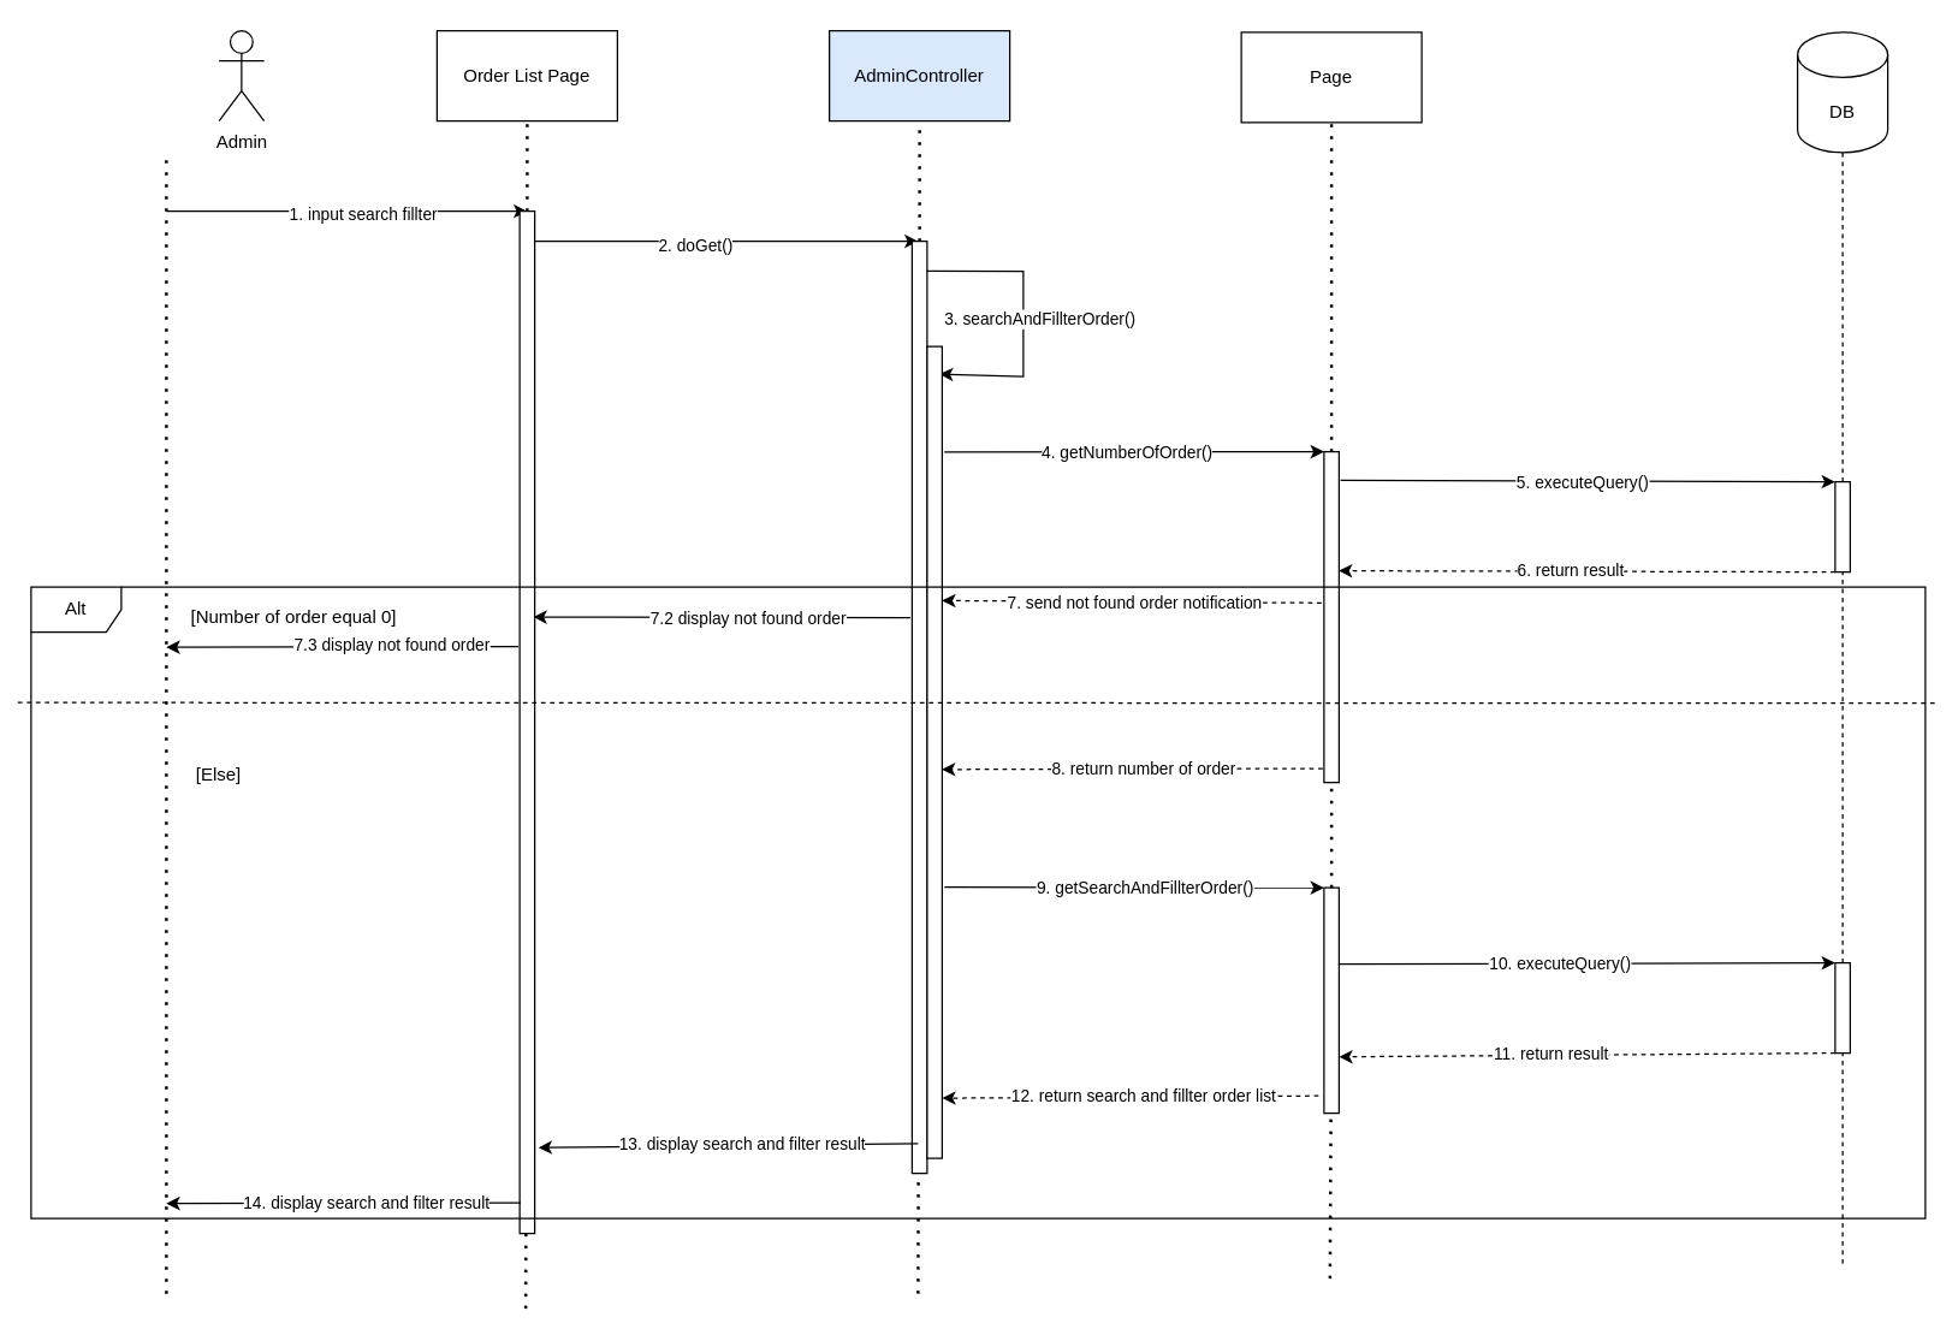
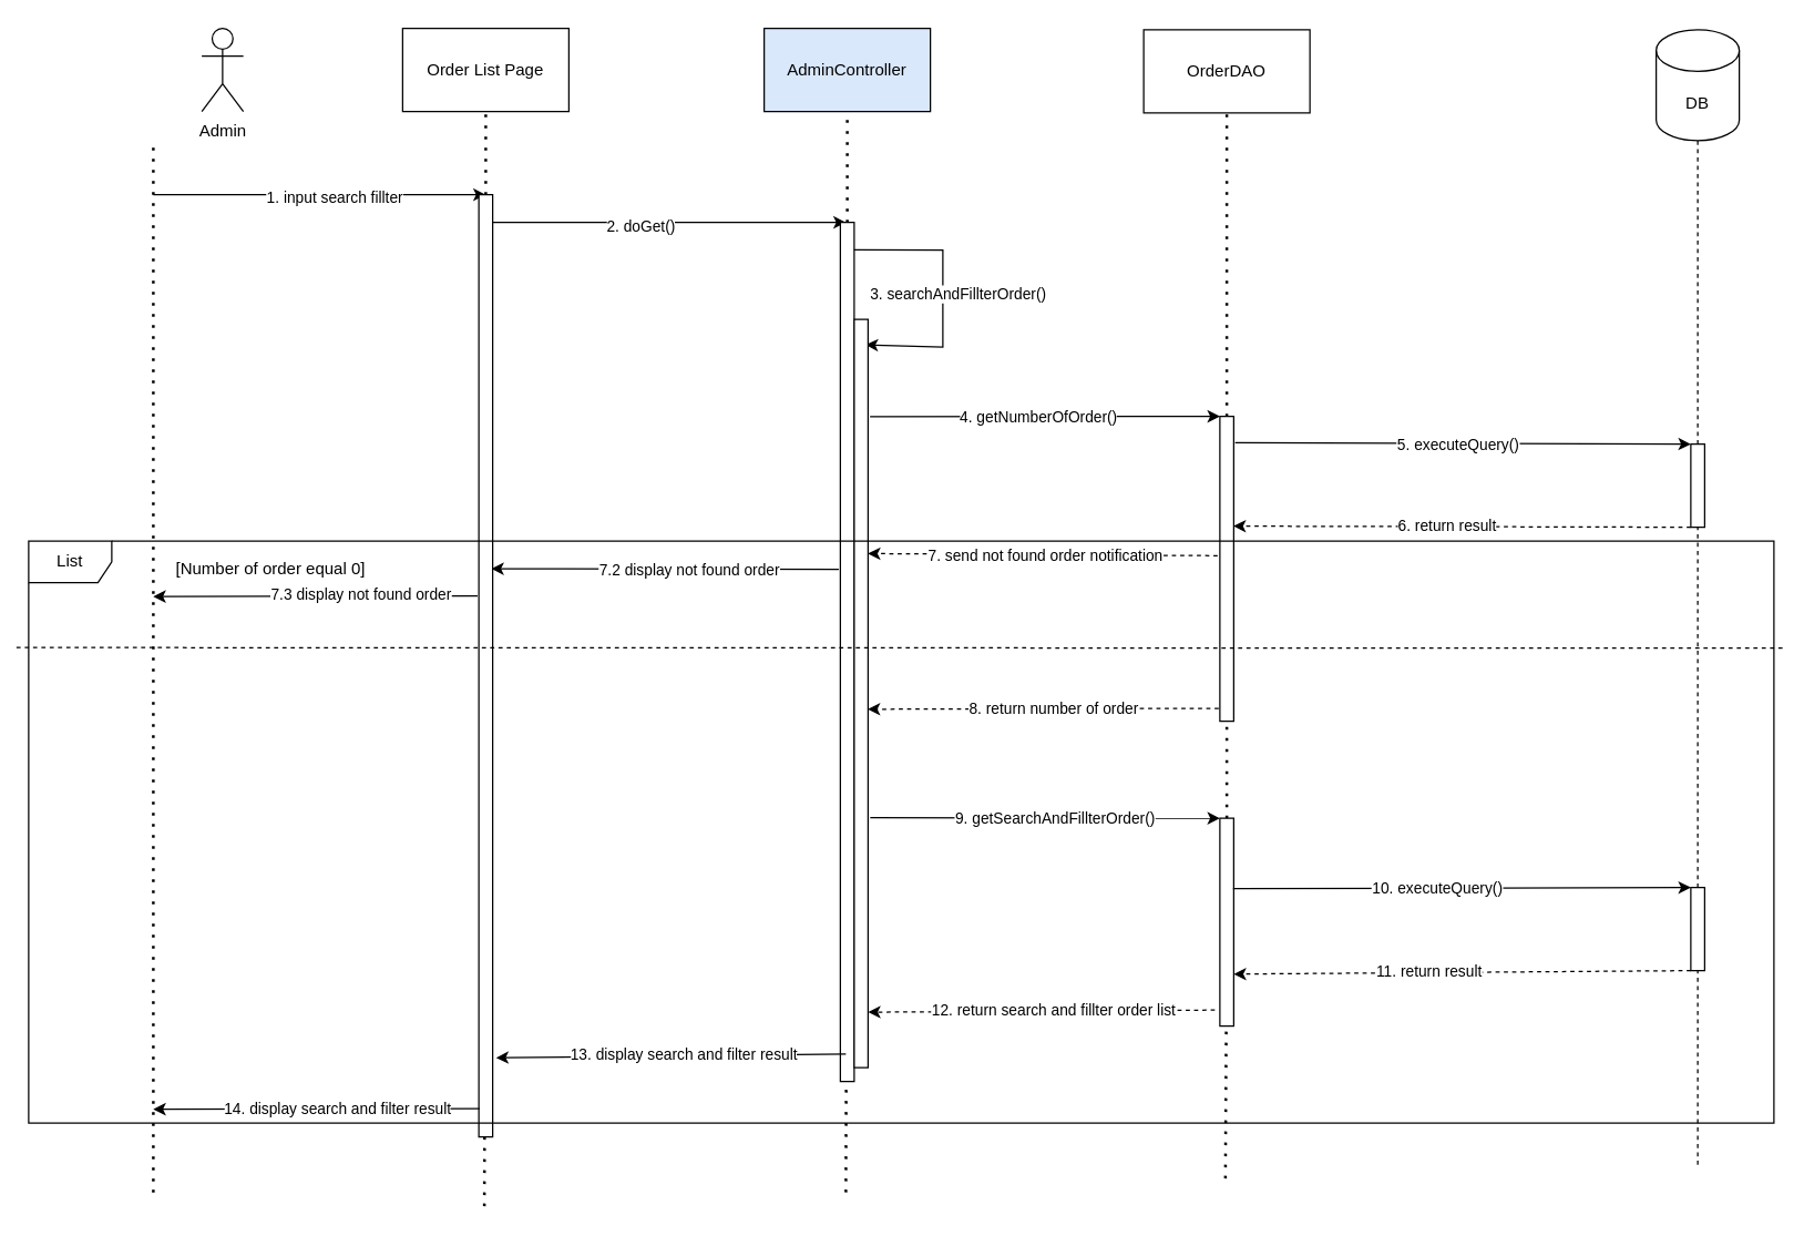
  <mxCell id="0" />
  <mxCell id="1" parent="0" />
  <mxCell id="2" value="Admin" style="shape=umlActor;verticalLabelPosition=bottom;verticalAlign=top;html=1;outlineConnect=0;" vertex="1" parent="1"><mxGeometry x="145" y="20" width="30" height="60" as="geometry" /></mxCell>
  <mxCell id="3" value="" style="endArrow=none;dashed=1;html=1;dashPattern=1 3;strokeWidth=2;rounded=0;" edge="1" parent="1"><mxGeometry width="50" height="50" relative="1" as="geometry"><mxPoint x="110" y="860" as="sourcePoint" /><mxPoint x="110" y="100" as="targetPoint" /></mxGeometry></mxCell>
  <mxCell id="4" value="Order List Page" style="rounded=0;whiteSpace=wrap;html=1;" vertex="1" parent="1"><mxGeometry x="290" y="20" width="120" height="60" as="geometry" /></mxCell>
  <mxCell id="5" value="" style="endArrow=none;dashed=1;html=1;dashPattern=1 3;strokeWidth=2;rounded=0;" edge="1" parent="1" source="36"><mxGeometry width="50" height="50" relative="1" as="geometry"><mxPoint x="349" y="1190" as="sourcePoint" /><mxPoint x="350" y="80" as="targetPoint" /></mxGeometry></mxCell>
  <mxCell id="6" value="AdminController" style="rounded=0;whiteSpace=wrap;html=1;fillColor=#dae8fc;" vertex="1" parent="1"><mxGeometry x="551" y="20" width="120" height="60" as="geometry" /></mxCell>
  <mxCell id="7" value="" style="endArrow=none;dashed=1;html=1;dashPattern=1 3;strokeWidth=2;rounded=0;" edge="1" parent="1" source="15"><mxGeometry width="50" height="50" relative="1" as="geometry"><mxPoint x="610" y="1190" as="sourcePoint" /><mxPoint x="611" y="80" as="targetPoint" /></mxGeometry></mxCell>
- <mxCell id="8" value="Page" style="rounded=0;whiteSpace=wrap;html=1;" vertex="1" parent="1"><mxGeometry x="825" y="21" width="120" height="60" as="geometry" /></mxCell>
+ <mxCell id="8" value="OrderDAO" style="rounded=0;whiteSpace=wrap;html=1;" vertex="1" parent="1"><mxGeometry x="825" y="21" width="120" height="60" as="geometry" /></mxCell>
  <mxCell id="9" value="" style="endArrow=none;dashed=1;html=1;dashPattern=1 3;strokeWidth=2;rounded=0;" edge="1" parent="1" source="22"><mxGeometry width="50" height="50" relative="1" as="geometry"><mxPoint x="884" y="1191" as="sourcePoint" /><mxPoint x="885" y="81" as="targetPoint" /></mxGeometry></mxCell>
  <mxCell id="10" value="" style="endArrow=classic;html=1;rounded=0;" edge="1" parent="1"><mxGeometry width="50" height="50" relative="1" as="geometry"><mxPoint x="110" y="140" as="sourcePoint" /><mxPoint x="350" y="140" as="targetPoint" /></mxGeometry></mxCell>
  <mxCell id="11" value="1. input search fillter" style="edgeLabel;html=1;align=center;verticalAlign=middle;resizable=0;points=[];" vertex="1" connectable="0" parent="10"><mxGeometry x="0.286" y="-1" relative="1" as="geometry"><mxPoint x="-24" as="offset" /></mxGeometry></mxCell>
  <mxCell id="12" value="" style="endArrow=classic;html=1;rounded=0;" edge="1" parent="1"><mxGeometry width="50" height="50" relative="1" as="geometry"><mxPoint x="350" y="160" as="sourcePoint" /><mxPoint x="610" y="160" as="targetPoint" /></mxGeometry></mxCell>
  <mxCell id="13" value="2. doGet()" style="edgeLabel;html=1;align=center;verticalAlign=middle;resizable=0;points=[];" vertex="1" connectable="0" parent="12"><mxGeometry x="-0.145" y="-2" relative="1" as="geometry"><mxPoint as="offset" /></mxGeometry></mxCell>
  <mxCell id="14" value="" style="endArrow=none;dashed=1;html=1;dashPattern=1 3;strokeWidth=2;rounded=0;" edge="1" parent="1" target="15"><mxGeometry width="50" height="50" relative="1" as="geometry"><mxPoint x="610" y="860" as="sourcePoint" /><mxPoint x="611" y="80" as="targetPoint" /></mxGeometry></mxCell>
  <mxCell id="15" value="" style="rounded=0;whiteSpace=wrap;html=1;" vertex="1" parent="1"><mxGeometry x="606" y="160" width="10" height="620" as="geometry" /></mxCell>
  <mxCell id="16" value="" style="endArrow=classic;html=1;rounded=0;exitX=0.992;exitY=0.032;exitDx=0;exitDy=0;exitPerimeter=0;entryX=0.823;entryY=0.034;entryDx=0;entryDy=0;entryPerimeter=0;" edge="1" parent="1" source="15" target="18"><mxGeometry width="50" height="50" relative="1" as="geometry"><mxPoint x="630" y="180" as="sourcePoint" /><mxPoint x="640" y="250" as="targetPoint" /><Array as="points"><mxPoint x="680" y="180" /><mxPoint x="680" y="250" /></Array></mxGeometry></mxCell>
  <mxCell id="17" value="3. searchAndFillterOrder()" style="edgeLabel;html=1;align=center;verticalAlign=middle;resizable=0;points=[];" vertex="1" connectable="0" parent="16"><mxGeometry x="0.008" y="-3" relative="1" as="geometry"><mxPoint x="13" as="offset" /></mxGeometry></mxCell>
  <mxCell id="18" value="" style="rounded=0;whiteSpace=wrap;html=1;" vertex="1" parent="1"><mxGeometry x="616" y="230" width="10" height="540" as="geometry" /></mxCell>
  <mxCell id="19" value="" style="endArrow=classic;html=1;rounded=0;entryX=0;entryY=0;entryDx=0;entryDy=0;exitX=1.141;exitY=0.13;exitDx=0;exitDy=0;exitPerimeter=0;" edge="1" parent="1" source="18" target="22"><mxGeometry width="50" height="50" relative="1" as="geometry"><mxPoint x="630" y="300" as="sourcePoint" /><mxPoint x="870" y="300" as="targetPoint" /></mxGeometry></mxCell>
  <mxCell id="20" value="4. getNumberOfOrder()" style="edgeLabel;html=1;align=center;verticalAlign=middle;resizable=0;points=[];" vertex="1" connectable="0" parent="19"><mxGeometry x="-0.043" y="3" relative="1" as="geometry"><mxPoint y="3" as="offset" /></mxGeometry></mxCell>
  <mxCell id="21" value="" style="endArrow=none;dashed=1;html=1;dashPattern=1 3;strokeWidth=2;rounded=0;" edge="1" parent="1" source="44" target="22"><mxGeometry width="50" height="50" relative="1" as="geometry"><mxPoint x="884" y="1191" as="sourcePoint" /><mxPoint x="885" y="81" as="targetPoint" /></mxGeometry></mxCell>
  <mxCell id="22" value="" style="rounded=0;whiteSpace=wrap;html=1;" vertex="1" parent="1"><mxGeometry x="880" y="300" width="10" height="220" as="geometry" /></mxCell>
  <mxCell id="23" value="" style="endArrow=classic;html=1;rounded=0;exitX=1.102;exitY=0.086;exitDx=0;exitDy=0;exitPerimeter=0;entryX=0;entryY=0;entryDx=0;entryDy=0;" edge="1" parent="1" source="22" target="28"><mxGeometry width="50" height="50" relative="1" as="geometry"><mxPoint x="900" y="320" as="sourcePoint" /><mxPoint x="1210" y="320" as="targetPoint" /></mxGeometry></mxCell>
  <mxCell id="24" value="5. executeQuery()" style="edgeLabel;html=1;align=center;verticalAlign=middle;resizable=0;points=[];" vertex="1" connectable="0" parent="23"><mxGeometry x="-0.188" relative="1" as="geometry"><mxPoint x="26" y="1" as="offset" /></mxGeometry></mxCell>
  <mxCell id="25" value="" style="endArrow=none;dashed=1;html=1;rounded=0;entryX=0.5;entryY=1;entryDx=0;entryDy=0;" edge="1" parent="1" source="28"><mxGeometry width="50" height="50" relative="1" as="geometry"><mxPoint x="1225" y="1160" as="sourcePoint" /><mxPoint x="1225" y="100" as="targetPoint" /></mxGeometry></mxCell>
  <mxCell id="26" value="DB" style="shape=cylinder3;whiteSpace=wrap;html=1;boundedLbl=1;backgroundOutline=1;size=15;" vertex="1" parent="1"><mxGeometry x="1195" y="21" width="60" height="80" as="geometry" /></mxCell>
  <mxCell id="27" value="" style="endArrow=none;dashed=1;html=1;rounded=0;entryX=0.5;entryY=1;entryDx=0;entryDy=0;" edge="1" parent="1" source="48" target="28"><mxGeometry width="50" height="50" relative="1" as="geometry"><mxPoint x="1225" y="1160" as="sourcePoint" /><mxPoint x="1225" y="100" as="targetPoint" /></mxGeometry></mxCell>
  <mxCell id="28" value="" style="rounded=0;whiteSpace=wrap;html=1;" vertex="1" parent="1"><mxGeometry x="1220" y="320" width="10" height="60" as="geometry" /></mxCell>
  <mxCell id="29" value="" style="endArrow=classic;html=1;rounded=0;dashed=1;exitX=0;exitY=1;exitDx=0;exitDy=0;entryX=0.975;entryY=0.36;entryDx=0;entryDy=0;entryPerimeter=0;" edge="1" parent="1" source="28" target="22"><mxGeometry width="50" height="50" relative="1" as="geometry"><mxPoint x="1180" y="380" as="sourcePoint" /><mxPoint x="900" y="380" as="targetPoint" /></mxGeometry></mxCell>
  <mxCell id="30" value="6. return result" style="edgeLabel;html=1;align=center;verticalAlign=middle;resizable=0;points=[];" vertex="1" connectable="0" parent="29"><mxGeometry x="0.07" y="-1" relative="1" as="geometry"><mxPoint as="offset" /></mxGeometry></mxCell>
  <mxCell id="31" value="" style="endArrow=classic;html=1;rounded=0;dashed=1;entryX=0.991;entryY=0.313;entryDx=0;entryDy=0;entryPerimeter=0;exitX=-0.164;exitY=0.457;exitDx=0;exitDy=0;exitPerimeter=0;" edge="1" parent="1" source="22" target="18"><mxGeometry width="50" height="50" relative="1" as="geometry"><mxPoint x="870" y="400" as="sourcePoint" /><mxPoint x="630" y="400" as="targetPoint" /></mxGeometry></mxCell>
  <mxCell id="32" value="7. send not found order notification" style="edgeLabel;html=1;align=center;verticalAlign=middle;resizable=0;points=[];" vertex="1" connectable="0" parent="31"><mxGeometry x="0.186" y="1" relative="1" as="geometry"><mxPoint x="25" as="offset" /></mxGeometry></mxCell>
  <mxCell id="33" value="" style="endArrow=classic;html=1;rounded=0;entryX=0.903;entryY=0.397;entryDx=0;entryDy=0;entryPerimeter=0;exitX=-0.115;exitY=0.404;exitDx=0;exitDy=0;exitPerimeter=0;" edge="1" parent="1" source="15" target="36"><mxGeometry width="50" height="50" relative="1" as="geometry"><mxPoint x="590" y="420" as="sourcePoint" /><mxPoint x="360" y="410" as="targetPoint" /></mxGeometry></mxCell>
  <mxCell id="34" value="7.2 display not found order" style="edgeLabel;html=1;align=center;verticalAlign=middle;resizable=0;points=[];" vertex="1" connectable="0" parent="33"><mxGeometry x="-0.273" y="-1" relative="1" as="geometry"><mxPoint x="-17" y="1" as="offset" /></mxGeometry></mxCell>
  <mxCell id="35" value="" style="endArrow=none;dashed=1;html=1;dashPattern=1 3;strokeWidth=2;rounded=0;" edge="1" parent="1" target="36"><mxGeometry width="50" height="50" relative="1" as="geometry"><mxPoint x="349" y="870" as="sourcePoint" /><mxPoint x="350" y="80" as="targetPoint" /></mxGeometry></mxCell>
  <mxCell id="36" value="" style="rounded=0;whiteSpace=wrap;html=1;" vertex="1" parent="1"><mxGeometry x="345" y="140" width="10" height="680" as="geometry" /></mxCell>
  <mxCell id="37" value="" style="endArrow=classic;html=1;rounded=0;exitX=-0.093;exitY=0.426;exitDx=0;exitDy=0;exitPerimeter=0;" edge="1" parent="1" source="36"><mxGeometry width="50" height="50" relative="1" as="geometry"><mxPoint x="330" y="430" as="sourcePoint" /><mxPoint x="110" y="430" as="targetPoint" /></mxGeometry></mxCell>
  <mxCell id="38" value="7.3 display not found order" style="edgeLabel;html=1;align=center;verticalAlign=middle;resizable=0;points=[];" vertex="1" connectable="0" parent="37"><mxGeometry x="-0.273" y="-1" relative="1" as="geometry"><mxPoint as="offset" /></mxGeometry></mxCell>
  <mxCell id="39" value="" style="endArrow=classic;html=1;rounded=0;dashed=1;exitX=-0.082;exitY=0.958;exitDx=0;exitDy=0;exitPerimeter=0;entryX=0.973;entryY=0.521;entryDx=0;entryDy=0;entryPerimeter=0;" edge="1" parent="1" source="22" target="18"><mxGeometry width="50" height="50" relative="1" as="geometry"><mxPoint x="870" y="510" as="sourcePoint" /><mxPoint x="640" y="510" as="targetPoint" /></mxGeometry></mxCell>
  <mxCell id="40" value="8. return number of order" style="edgeLabel;html=1;align=center;verticalAlign=middle;resizable=0;points=[];" vertex="1" connectable="0" parent="39"><mxGeometry x="-0.309" y="-2" relative="1" as="geometry"><mxPoint x="-32" y="2" as="offset" /></mxGeometry></mxCell>
  <mxCell id="41" value="" style="endArrow=classic;html=1;rounded=0;exitX=1.155;exitY=0.666;exitDx=0;exitDy=0;exitPerimeter=0;entryX=0;entryY=0;entryDx=0;entryDy=0;" edge="1" parent="1" source="18" target="44"><mxGeometry width="50" height="50" relative="1" as="geometry"><mxPoint x="630" y="590" as="sourcePoint" /><mxPoint x="870" y="590" as="targetPoint" /></mxGeometry></mxCell>
  <mxCell id="42" value="9. getSearchAndFillterOrder()" style="edgeLabel;html=1;align=center;verticalAlign=middle;resizable=0;points=[];" vertex="1" connectable="0" parent="41"><mxGeometry x="0.256" y="-1" relative="1" as="geometry"><mxPoint x="-26" y="-1" as="offset" /></mxGeometry></mxCell>
  <mxCell id="43" value="" style="endArrow=none;dashed=1;html=1;dashPattern=1 3;strokeWidth=2;rounded=0;" edge="1" parent="1" target="44"><mxGeometry width="50" height="50" relative="1" as="geometry"><mxPoint x="884" y="850" as="sourcePoint" /><mxPoint x="885" y="520" as="targetPoint" /></mxGeometry></mxCell>
  <mxCell id="44" value="" style="rounded=0;whiteSpace=wrap;html=1;" vertex="1" parent="1"><mxGeometry x="880" y="590" width="10" height="150" as="geometry" /></mxCell>
  <mxCell id="45" value="" style="endArrow=classic;html=1;rounded=0;exitX=0.953;exitY=0.339;exitDx=0;exitDy=0;exitPerimeter=0;entryX=0;entryY=0;entryDx=0;entryDy=0;" edge="1" parent="1" source="44" target="48"><mxGeometry width="50" height="50" relative="1" as="geometry"><mxPoint x="900" y="640" as="sourcePoint" /><mxPoint x="1190" y="640" as="targetPoint" /></mxGeometry></mxCell>
  <mxCell id="46" value="10. executeQuery()" style="edgeLabel;html=1;align=center;verticalAlign=middle;resizable=0;points=[];" vertex="1" connectable="0" parent="45"><mxGeometry x="-0.108" relative="1" as="geometry"><mxPoint as="offset" /></mxGeometry></mxCell>
  <mxCell id="47" value="" style="endArrow=none;dashed=1;html=1;rounded=0;entryX=0.5;entryY=1;entryDx=0;entryDy=0;" edge="1" parent="1" target="48"><mxGeometry width="50" height="50" relative="1" as="geometry"><mxPoint x="1225" y="840" as="sourcePoint" /><mxPoint x="1225" y="380" as="targetPoint" /></mxGeometry></mxCell>
  <mxCell id="48" value="" style="rounded=0;whiteSpace=wrap;html=1;" vertex="1" parent="1"><mxGeometry x="1220" y="640" width="10" height="60" as="geometry" /></mxCell>
  <mxCell id="49" value="" style="endArrow=classic;html=1;rounded=0;dashed=1;entryX=1;entryY=0.75;entryDx=0;entryDy=0;exitX=0;exitY=1;exitDx=0;exitDy=0;" edge="1" parent="1" source="48" target="44"><mxGeometry width="50" height="50" relative="1" as="geometry"><mxPoint x="1190" y="700" as="sourcePoint" /><mxPoint x="900" y="700" as="targetPoint" /></mxGeometry></mxCell>
  <mxCell id="50" value="11. return result" style="edgeLabel;html=1;align=center;verticalAlign=middle;resizable=0;points=[];" vertex="1" connectable="0" parent="49"><mxGeometry x="-0.044" y="1" relative="1" as="geometry"><mxPoint x="-32" y="-2" as="offset" /></mxGeometry></mxCell>
  <mxCell id="51" value="" style="endArrow=classic;html=1;rounded=0;dashed=1;exitX=-0.364;exitY=0.923;exitDx=0;exitDy=0;exitPerimeter=0;" edge="1" parent="1" source="44"><mxGeometry width="50" height="50" relative="1" as="geometry"><mxPoint x="863.48" y="729.05" as="sourcePoint" /><mxPoint x="626" y="730" as="targetPoint" /></mxGeometry></mxCell>
  <mxCell id="52" value="12. return search and fillter order list" style="edgeLabel;html=1;align=center;verticalAlign=middle;resizable=0;points=[];" vertex="1" connectable="0" parent="51"><mxGeometry x="-0.269" y="-1" relative="1" as="geometry"><mxPoint x="-25" as="offset" /></mxGeometry></mxCell>
  <mxCell id="53" value="" style="endArrow=classic;html=1;rounded=0;entryX=1.243;entryY=0.916;entryDx=0;entryDy=0;entryPerimeter=0;exitX=0.4;exitY=0.968;exitDx=0;exitDy=0;exitPerimeter=0;" edge="1" parent="1" source="15" target="36"><mxGeometry width="50" height="50" relative="1" as="geometry"><mxPoint x="600" y="760" as="sourcePoint" /><mxPoint x="380" y="760" as="targetPoint" /></mxGeometry></mxCell>
  <mxCell id="54" value="13. display search and filter result" style="edgeLabel;html=1;align=center;verticalAlign=middle;resizable=0;points=[];" vertex="1" connectable="0" parent="53"><mxGeometry x="-0.563" y="-4" relative="1" as="geometry"><mxPoint x="-62" y="4" as="offset" /></mxGeometry></mxCell>
  <mxCell id="55" value="" style="endArrow=classic;html=1;rounded=0;exitX=0.064;exitY=0.97;exitDx=0;exitDy=0;exitPerimeter=0;" edge="1" parent="1" source="36"><mxGeometry width="50" height="50" relative="1" as="geometry"><mxPoint x="340" y="800" as="sourcePoint" /><mxPoint x="110" y="800" as="targetPoint" /></mxGeometry></mxCell>
  <mxCell id="56" value="14. display search and filter result" style="edgeLabel;html=1;align=center;verticalAlign=middle;resizable=0;points=[];" vertex="1" connectable="0" parent="55"><mxGeometry x="0.251" relative="1" as="geometry"><mxPoint x="44" as="offset" /></mxGeometry></mxCell>
- <mxCell id="57" value="Alt" style="shape=umlFrame;whiteSpace=wrap;html=1;pointerEvents=0;" vertex="1" parent="1"><mxGeometry x="20" y="390" width="1260" height="420" as="geometry" /></mxCell>
+ <mxCell id="57" value="List" style="shape=umlFrame;whiteSpace=wrap;html=1;pointerEvents=0;" vertex="1" parent="1"><mxGeometry x="20" y="390" width="1260" height="420" as="geometry" /></mxCell>
  <mxCell id="58" value="[Number of order equal 0]" style="text;html=1;strokeColor=none;fillColor=none;align=center;verticalAlign=middle;whiteSpace=wrap;rounded=0;" vertex="1" parent="1"><mxGeometry x="120" y="395" width="150" height="30" as="geometry" /></mxCell>
  <mxCell id="59" value="" style="endArrow=none;dashed=1;html=1;rounded=0;exitX=-0.007;exitY=0.183;exitDx=0;exitDy=0;exitPerimeter=0;entryX=1.007;entryY=0.184;entryDx=0;entryDy=0;entryPerimeter=0;" edge="1" parent="1" source="57" target="57"><mxGeometry width="50" height="50" relative="1" as="geometry"><mxPoint x="520" y="640" as="sourcePoint" /><mxPoint x="570" y="590" as="targetPoint" /></mxGeometry></mxCell>
- <mxCell id="60" value="[Else]" style="text;html=1;strokeColor=none;fillColor=none;align=center;verticalAlign=middle;whiteSpace=wrap;rounded=0;" vertex="1" parent="1"><mxGeometry x="70" y="500" width="150" height="30" as="geometry" /></mxCell>
